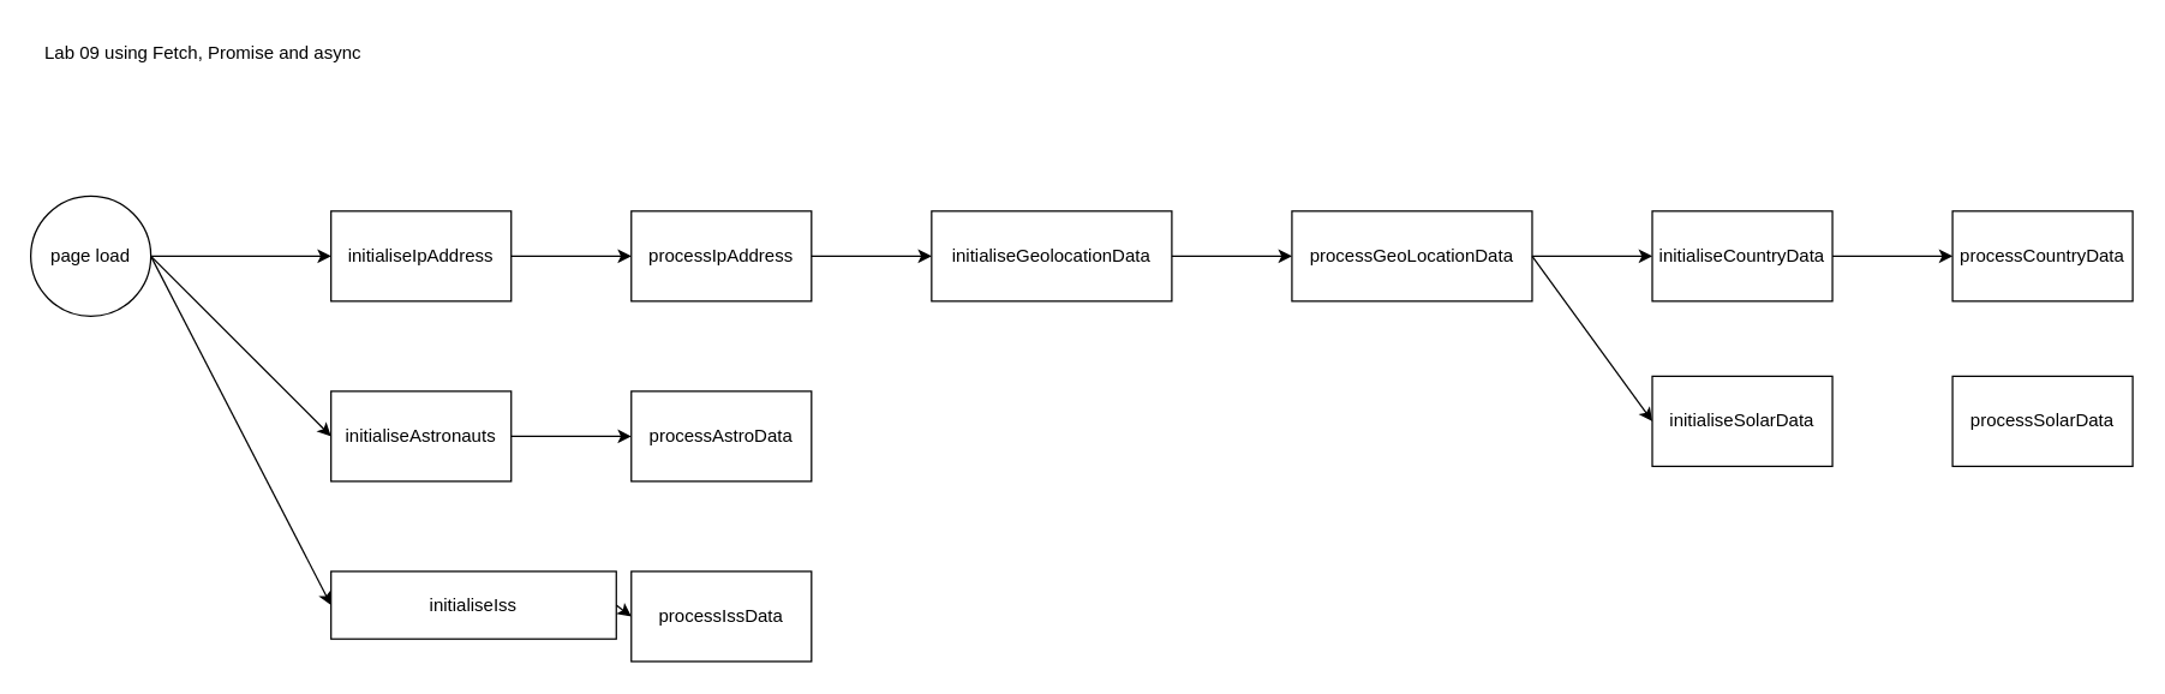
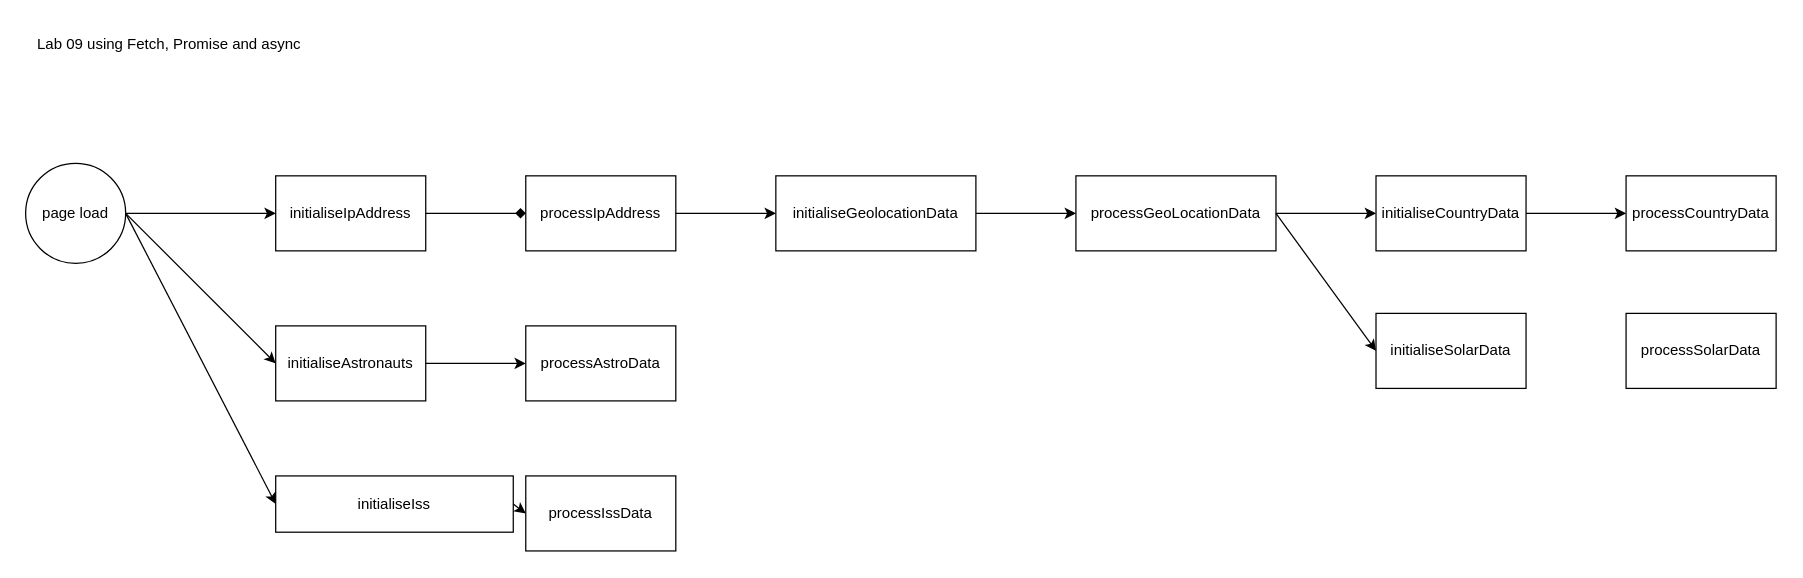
  <mxCell id="0" />
  <mxCell id="1" parent="0" />
  <mxCell id="2" value="page load" style="ellipse;whiteSpace=wrap;html=1;aspect=fixed;" parent="1" vertex="1"><mxGeometry x="20" y="130" width="80" height="80" as="geometry" /></mxCell>
  <mxCell id="3" value="initialiseIpAddress" style="rounded=0;whiteSpace=wrap;html=1;" parent="1" vertex="1"><mxGeometry x="220" y="140" width="120" height="60" as="geometry" /></mxCell>
  <mxCell id="4" value="initialiseAstronauts" style="rounded=0;whiteSpace=wrap;html=1;" parent="1" vertex="1"><mxGeometry x="220" y="260" width="120" height="60" as="geometry" /></mxCell>
  <mxCell id="5" value="initialiseIss" style="rounded=0;whiteSpace=wrap;html=1;" parent="1" vertex="1"><mxGeometry x="220" y="380" width="190" height="45" as="geometry" /></mxCell>
  <mxCell id="6" value="" style="endArrow=classic;html=1;rounded=0;exitX=1;exitY=0.5;exitDx=0;exitDy=0;entryX=0;entryY=0.5;entryDx=0;entryDy=0;" parent="1" source="2" target="3" edge="1"><mxGeometry width="50" height="50" relative="1" as="geometry"><mxPoint x="380" y="460" as="sourcePoint" /><mxPoint x="430" y="410" as="targetPoint" /></mxGeometry></mxCell>
  <mxCell id="7" value="" style="endArrow=classic;html=1;rounded=0;exitX=1;exitY=0.5;exitDx=0;exitDy=0;entryX=0;entryY=0.5;entryDx=0;entryDy=0;" parent="1" source="2" target="4" edge="1"><mxGeometry width="50" height="50" relative="1" as="geometry"><mxPoint x="380" y="460" as="sourcePoint" /><mxPoint x="430" y="410" as="targetPoint" /></mxGeometry></mxCell>
  <mxCell id="8" value="" style="endArrow=classic;html=1;rounded=0;entryX=0;entryY=0.5;entryDx=0;entryDy=0;" parent="1" target="5" edge="1"><mxGeometry width="50" height="50" relative="1" as="geometry"><mxPoint x="100" y="170" as="sourcePoint" /><mxPoint x="430" y="410" as="targetPoint" /></mxGeometry></mxCell>
  <mxCell id="9" value="processIpAddress" style="rounded=0;whiteSpace=wrap;html=1;" parent="1" vertex="1"><mxGeometry x="420" y="140" width="120" height="60" as="geometry" /></mxCell>
- <mxCell id="10" value="" style="endArrow=classic;html=1;rounded=0;exitX=1;exitY=0.5;exitDx=0;exitDy=0;entryX=0;entryY=0.5;entryDx=0;entryDy=0;" parent="1" source="3" target="9" edge="1"><mxGeometry width="50" height="50" relative="1" as="geometry"><mxPoint x="380" y="460" as="sourcePoint" /><mxPoint x="430" y="410" as="targetPoint" /></mxGeometry></mxCell>
+ <mxCell id="10" value="" style="endArrow=diamond;html=1;rounded=0;exitX=1;exitY=0.5;exitDx=0;exitDy=0;entryX=0;entryY=0.5;entryDx=0;entryDy=0;" parent="1" source="3" target="9" edge="1"><mxGeometry width="50" height="50" relative="1" as="geometry"><mxPoint x="380" y="460" as="sourcePoint" /><mxPoint x="430" y="410" as="targetPoint" /></mxGeometry></mxCell>
  <mxCell id="11" value="initialiseGeolocationData" style="rounded=0;whiteSpace=wrap;html=1;" parent="1" vertex="1"><mxGeometry x="620" y="140" width="160" height="60" as="geometry" /></mxCell>
  <mxCell id="12" value="" style="endArrow=classic;html=1;rounded=0;exitX=1;exitY=0.5;exitDx=0;exitDy=0;entryX=0;entryY=0.5;entryDx=0;entryDy=0;" parent="1" source="9" target="11" edge="1"><mxGeometry width="50" height="50" relative="1" as="geometry"><mxPoint x="380" y="460" as="sourcePoint" /><mxPoint x="430" y="410" as="targetPoint" /></mxGeometry></mxCell>
  <mxCell id="13" value="processGeoLocationData" style="rounded=0;whiteSpace=wrap;html=1;" parent="1" vertex="1"><mxGeometry x="860" y="140" width="160" height="60" as="geometry" /></mxCell>
  <mxCell id="14" value="" style="endArrow=classic;html=1;rounded=0;exitX=1;exitY=0.5;exitDx=0;exitDy=0;entryX=0;entryY=0.5;entryDx=0;entryDy=0;" parent="1" source="11" target="13" edge="1"><mxGeometry width="50" height="50" relative="1" as="geometry"><mxPoint x="530" y="460" as="sourcePoint" /><mxPoint x="580" y="410" as="targetPoint" /></mxGeometry></mxCell>
  <mxCell id="15" value="initialiseCountryData" style="rounded=0;whiteSpace=wrap;html=1;" parent="1" vertex="1"><mxGeometry x="1100" y="140" width="120" height="60" as="geometry" /></mxCell>
  <mxCell id="16" value="initialiseSolarData" style="rounded=0;whiteSpace=wrap;html=1;" parent="1" vertex="1"><mxGeometry x="1100" y="250" width="120" height="60" as="geometry" /></mxCell>
  <mxCell id="17" value="" style="endArrow=classic;html=1;rounded=0;exitX=1;exitY=0.5;exitDx=0;exitDy=0;entryX=0;entryY=0.5;entryDx=0;entryDy=0;" parent="1" source="13" target="15" edge="1"><mxGeometry width="50" height="50" relative="1" as="geometry"><mxPoint x="680" y="460" as="sourcePoint" /><mxPoint x="730" y="410" as="targetPoint" /></mxGeometry></mxCell>
  <mxCell id="18" value="" style="endArrow=classic;html=1;rounded=0;exitX=1;exitY=0.5;exitDx=0;exitDy=0;entryX=0;entryY=0.5;entryDx=0;entryDy=0;" parent="1" source="13" target="16" edge="1"><mxGeometry width="50" height="50" relative="1" as="geometry"><mxPoint x="680" y="460" as="sourcePoint" /><mxPoint x="730" y="410" as="targetPoint" /></mxGeometry></mxCell>
  <mxCell id="19" value="processCountryData" style="rounded=0;whiteSpace=wrap;html=1;" parent="1" vertex="1"><mxGeometry x="1300" y="140" width="120" height="60" as="geometry" /></mxCell>
  <mxCell id="20" value="processSolarData" style="rounded=0;whiteSpace=wrap;html=1;" parent="1" vertex="1"><mxGeometry x="1300" y="250" width="120" height="60" as="geometry" /></mxCell>
  <mxCell id="21" value="" style="endArrow=classic;html=1;rounded=0;exitX=1;exitY=0.5;exitDx=0;exitDy=0;entryX=0;entryY=0.5;entryDx=0;entryDy=0;" parent="1" source="15" target="19" edge="1"><mxGeometry width="50" height="50" relative="1" as="geometry"><mxPoint x="950" y="460" as="sourcePoint" /><mxPoint x="1000" y="410" as="targetPoint" /></mxGeometry></mxCell>
  <mxCell id="22" value="processAstroData" style="rounded=0;whiteSpace=wrap;html=1;" parent="1" vertex="1"><mxGeometry x="420" y="260" width="120" height="60" as="geometry" /></mxCell>
  <mxCell id="23" value="processIssData" style="rounded=0;whiteSpace=wrap;html=1;" parent="1" vertex="1"><mxGeometry x="420" y="380" width="120" height="60" as="geometry" /></mxCell>
  <mxCell id="24" value="" style="endArrow=classic;html=1;rounded=0;exitX=1;exitY=0.5;exitDx=0;exitDy=0;entryX=0;entryY=0.5;entryDx=0;entryDy=0;" parent="1" source="4" target="22" edge="1"><mxGeometry width="50" height="50" relative="1" as="geometry"><mxPoint x="630" y="460" as="sourcePoint" /><mxPoint x="680" y="410" as="targetPoint" /></mxGeometry></mxCell>
  <mxCell id="25" value="" style="endArrow=classic;html=1;rounded=0;exitX=1;exitY=0.5;exitDx=0;exitDy=0;entryX=0;entryY=0.5;entryDx=0;entryDy=0;" parent="1" source="5" target="23" edge="1"><mxGeometry width="50" height="50" relative="1" as="geometry"><mxPoint x="630" y="460" as="sourcePoint" /><mxPoint x="680" y="410" as="targetPoint" /></mxGeometry></mxCell>
  <mxCell id="26" value="Lab 09 using Fetch, Promise and async" style="text;html=1;align=center;verticalAlign=middle;whiteSpace=wrap;rounded=0;" vertex="1" parent="1"><mxGeometry x="20" y="20" width="230" height="30" as="geometry" /></mxCell>
